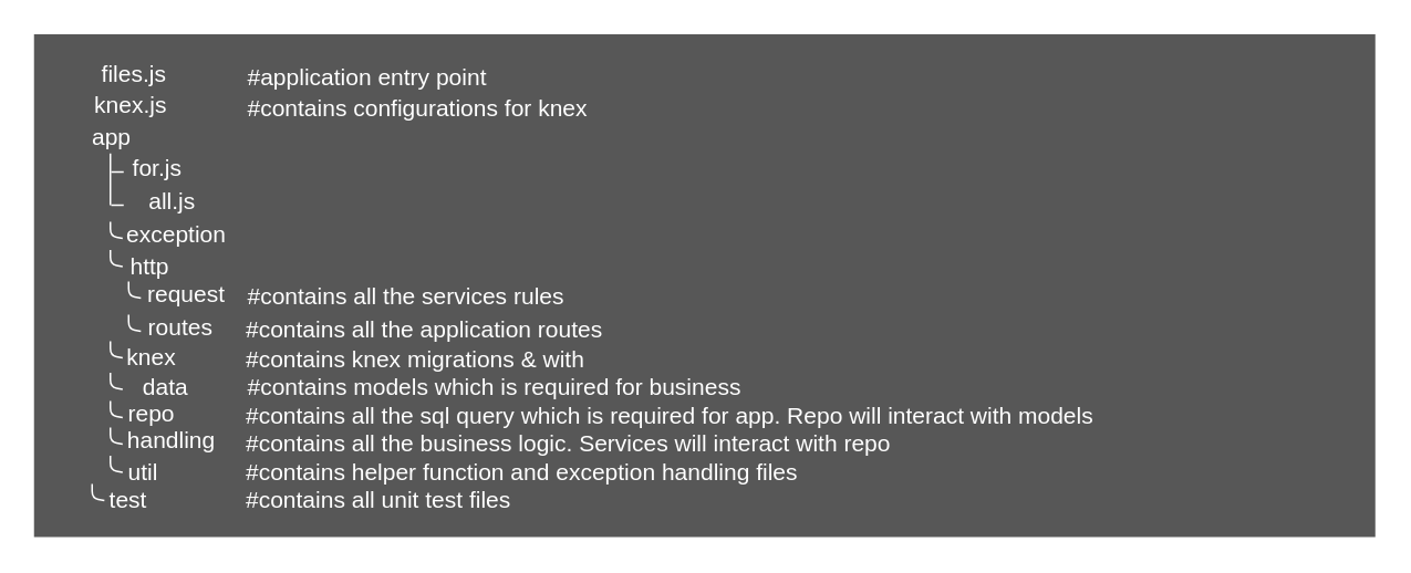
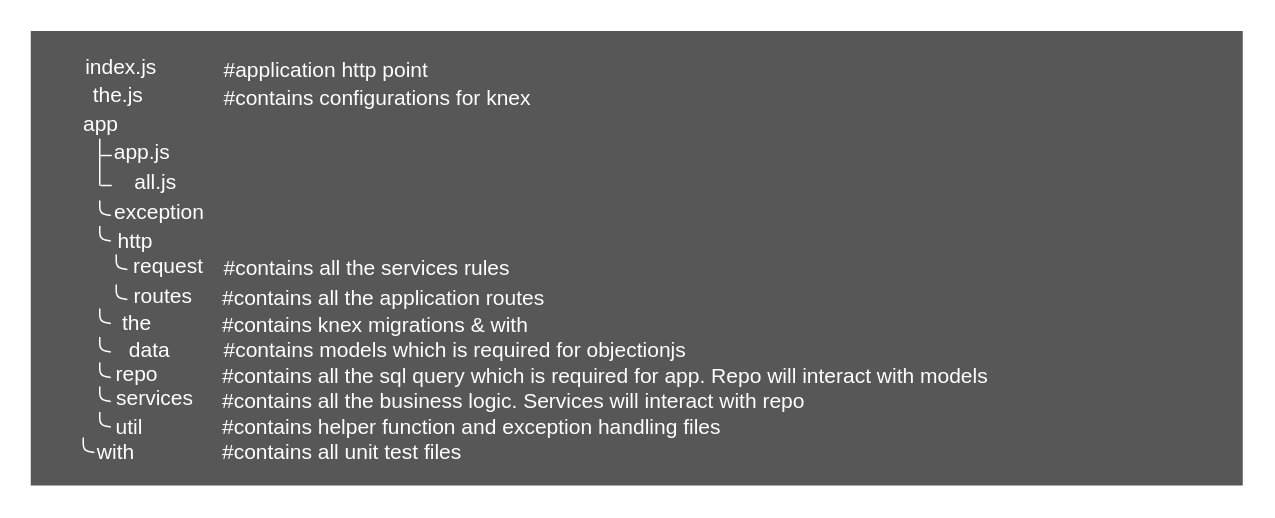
  <mxCell id="0" />
  <mxCell id="1" parent="0" />
  <mxCell id="2" value="" style="rounded=0;whiteSpace=wrap;html=1;fillColor=#575757;fontSize=14;fontColor=#BABABA;strokeColor=none;" vertex="1" parent="1"><mxGeometry x="20" y="20" width="808" height="303" as="geometry" /></mxCell>
  <mxCell id="3" value="&lt;font style=&quot;font-size: 14px;&quot; color=&quot;#FFFFFF&quot;&gt;app&lt;/font&gt;" style="text;html=1;strokeColor=none;fillColor=none;align=center;verticalAlign=middle;whiteSpace=wrap;rounded=0;fontSize=14;" vertex="1" parent="1"><mxGeometry x="47" y="72" width="40" height="20" as="geometry" /></mxCell>
- <mxCell id="4" value="&lt;font style=&quot;font-size: 14px;&quot; color=&quot;#FFFFFF&quot;&gt;files&lt;/font&gt;&lt;font style=&quot;font-size: 14px;&quot; color=&quot;#FFFFFF&quot;&gt;.js&lt;/font&gt;" style="text;html=1;strokeColor=none;fillColor=none;align=center;verticalAlign=middle;whiteSpace=wrap;rounded=0;fontSize=14;" vertex="1" parent="1"><mxGeometry x="54" y="34" width="53" height="20" as="geometry" /></mxCell>
+ <mxCell id="4" value="&lt;font style=&quot;font-size: 14px;&quot; color=&quot;#FFFFFF&quot;&gt;index&lt;/font&gt;&lt;font style=&quot;font-size: 14px;&quot; color=&quot;#FFFFFF&quot;&gt;.js&lt;/font&gt;" style="text;html=1;strokeColor=none;fillColor=none;align=center;verticalAlign=middle;whiteSpace=wrap;rounded=0;fontSize=14;" vertex="1" parent="1"><mxGeometry x="54" y="34" width="53" height="20" as="geometry" /></mxCell>
  <mxCell id="5" value="" style="group;fontSize=14;" vertex="1" connectable="0" parent="1"><mxGeometry x="66" y="127" width="80" height="22" as="geometry" /></mxCell>
  <mxCell id="6" value="" style="endArrow=none;html=1;fontSize=14;strokeColor=#FFFFFF;strokeWidth=1;exitX=-0.009;exitY=0.602;exitDx=0;exitDy=0;exitPerimeter=0;" edge="1" parent="5"><mxGeometry width="50" height="50" relative="1" as="geometry"><mxPoint x="7.395" y="16.047" as="sourcePoint" /><mxPoint y="6" as="targetPoint" /><Array as="points"><mxPoint y="14.5" /></Array></mxGeometry></mxCell>
  <mxCell id="7" value="&lt;font style=&quot;font-size: 14px;&quot; color=&quot;#FFFFFF&quot;&gt;exception&lt;/font&gt;" style="text;html=1;strokeColor=none;fillColor=none;align=center;verticalAlign=middle;whiteSpace=wrap;rounded=0;fontSize=14;" vertex="1" parent="5"><mxGeometry x="8" y="4" width="64" height="20" as="geometry" /></mxCell>
  <mxCell id="8" value="" style="endArrow=none;html=1;strokeColor=#FFFFFF;strokeWidth=1;fontSize=14;exitX=0.06;exitY=0.352;exitDx=0;exitDy=0;exitPerimeter=0;" edge="1" parent="1"><mxGeometry width="50" height="50" relative="1" as="geometry"><mxPoint x="66" y="91.857" as="sourcePoint" /><mxPoint x="66" y="123" as="targetPoint" /></mxGeometry></mxCell>
- <mxCell id="9" value="&lt;font style=&quot;font-size: 14px;&quot; color=&quot;#FFFFFF&quot;&gt;for.js&lt;/font&gt;" style="text;html=1;strokeColor=none;fillColor=none;align=center;verticalAlign=middle;whiteSpace=wrap;rounded=0;fontSize=14;" vertex="1" parent="1"><mxGeometry x="68" y="91" width="53" height="20" as="geometry" /></mxCell>
- <mxCell id="10" value="&lt;font style=&quot;font-size: 14px;&quot; color=&quot;#FFFFFF&quot;&gt;knex&lt;/font&gt;&lt;font style=&quot;font-size: 14px;&quot; color=&quot;#FFFFFF&quot;&gt;.js&lt;/font&gt;" style="text;html=1;strokeColor=none;fillColor=none;align=center;verticalAlign=middle;whiteSpace=wrap;rounded=0;fontSize=14;" vertex="1" parent="1"><mxGeometry x="52" y="53" width="53" height="20" as="geometry" /></mxCell>
+ <mxCell id="9" value="&lt;font style=&quot;font-size: 14px;&quot; color=&quot;#FFFFFF&quot;&gt;app.js&lt;/font&gt;" style="text;html=1;strokeColor=none;fillColor=none;align=center;verticalAlign=middle;whiteSpace=wrap;rounded=0;fontSize=14;" vertex="1" parent="1"><mxGeometry x="68" y="91" width="53" height="20" as="geometry" /></mxCell>
+ <mxCell id="10" value="&lt;font style=&quot;font-size: 14px;&quot; color=&quot;#FFFFFF&quot;&gt;the&lt;/font&gt;&lt;font style=&quot;font-size: 14px;&quot; color=&quot;#FFFFFF&quot;&gt;.js&lt;/font&gt;" style="text;html=1;strokeColor=none;fillColor=none;align=center;verticalAlign=middle;whiteSpace=wrap;rounded=0;fontSize=14;" vertex="1" parent="1"><mxGeometry x="52" y="53" width="53" height="20" as="geometry" /></mxCell>
  <mxCell id="11" value="&lt;font style=&quot;font-size: 14px;&quot; color=&quot;#FFFFFF&quot;&gt;all.js&lt;/font&gt;" style="text;html=1;strokeColor=none;fillColor=none;align=center;verticalAlign=middle;whiteSpace=wrap;rounded=0;fontSize=14;" vertex="1" parent="1"><mxGeometry x="77" y="111" width="53" height="20" as="geometry" /></mxCell>
  <mxCell id="12" value="" style="endArrow=none;html=1;strokeColor=#FFFFFF;strokeWidth=1;fontSize=14;" edge="1" parent="1"><mxGeometry width="50" height="50" relative="1" as="geometry"><mxPoint x="66.5" y="103" as="sourcePoint" /><mxPoint x="74" y="103" as="targetPoint" /></mxGeometry></mxCell>
  <mxCell id="13" value="" style="endArrow=none;html=1;strokeColor=#FFFFFF;strokeWidth=1;fontSize=14;" edge="1" parent="1"><mxGeometry width="50" height="50" relative="1" as="geometry"><mxPoint x="66.5" y="123" as="sourcePoint" /><mxPoint x="74" y="123" as="targetPoint" /></mxGeometry></mxCell>
  <mxCell id="14" value="&lt;font style=&quot;font-size: 14px;&quot; color=&quot;#FFFFFF&quot;&gt;http&lt;/font&gt;" style="text;html=1;strokeColor=none;fillColor=none;align=center;verticalAlign=middle;whiteSpace=wrap;rounded=0;fontSize=14;" vertex="1" parent="1"><mxGeometry x="74" y="150" width="32" height="20" as="geometry" /></mxCell>
  <mxCell id="15" value="" style="endArrow=none;html=1;fontSize=14;strokeColor=#FFFFFF;strokeWidth=1;exitX=-0.009;exitY=0.602;exitDx=0;exitDy=0;exitPerimeter=0;" edge="1" parent="1"><mxGeometry width="50" height="50" relative="1" as="geometry"><mxPoint x="73.395" y="160.047" as="sourcePoint" /><mxPoint x="66" y="150" as="targetPoint" /><Array as="points"><mxPoint x="66" y="158.5" /></Array></mxGeometry></mxCell>
  <mxCell id="16" value="&lt;font style=&quot;font-size: 14px;&quot; color=&quot;#FFFFFF&quot;&gt;request&lt;/font&gt;" style="text;html=1;strokeColor=none;fillColor=none;align=center;verticalAlign=middle;whiteSpace=wrap;rounded=0;fontSize=14;" vertex="1" parent="1"><mxGeometry x="84" y="167" width="56" height="20" as="geometry" /></mxCell>
  <mxCell id="17" value="" style="endArrow=none;html=1;fontSize=14;strokeColor=#FFFFFF;strokeWidth=1;exitX=-0.009;exitY=0.602;exitDx=0;exitDy=0;exitPerimeter=0;" edge="1" parent="1"><mxGeometry width="50" height="50" relative="1" as="geometry"><mxPoint x="84.395" y="179.047" as="sourcePoint" /><mxPoint x="77" y="169" as="targetPoint" /><Array as="points"><mxPoint x="77" y="177.5" /></Array></mxGeometry></mxCell>
  <mxCell id="18" value="&lt;font style=&quot;font-size: 14px;&quot; color=&quot;#FFFFFF&quot;&gt;routes&lt;/font&gt;" style="text;html=1;strokeColor=none;fillColor=none;align=center;verticalAlign=middle;whiteSpace=wrap;rounded=0;fontSize=14;" vertex="1" parent="1"><mxGeometry x="84" y="187" width="49" height="20" as="geometry" /></mxCell>
  <mxCell id="19" value="" style="endArrow=none;html=1;fontSize=14;strokeColor=#FFFFFF;strokeWidth=1;exitX=-0.009;exitY=0.602;exitDx=0;exitDy=0;exitPerimeter=0;" edge="1" parent="1"><mxGeometry width="50" height="50" relative="1" as="geometry"><mxPoint x="84.395" y="199.047" as="sourcePoint" /><mxPoint x="77" y="189" as="targetPoint" /><Array as="points"><mxPoint x="77" y="197.5" /></Array></mxGeometry></mxCell>
- <mxCell id="20" value="&lt;font style=&quot;font-size: 14px;&quot; color=&quot;#FFFFFF&quot;&gt;knex&lt;/font&gt;" style="text;html=1;strokeColor=none;fillColor=none;align=center;verticalAlign=middle;whiteSpace=wrap;rounded=0;fontSize=14;" vertex="1" parent="1"><mxGeometry x="75" y="205" width="32" height="20" as="geometry" /></mxCell>
+ <mxCell id="20" value="&lt;font style=&quot;font-size: 14px;&quot; color=&quot;#FFFFFF&quot;&gt;the&lt;/font&gt;" style="text;html=1;strokeColor=none;fillColor=none;align=center;verticalAlign=middle;whiteSpace=wrap;rounded=0;fontSize=14;" vertex="1" parent="1"><mxGeometry x="75" y="205" width="32" height="20" as="geometry" /></mxCell>
  <mxCell id="21" value="" style="endArrow=none;html=1;fontSize=14;strokeColor=#FFFFFF;strokeWidth=1;exitX=-0.009;exitY=0.602;exitDx=0;exitDy=0;exitPerimeter=0;" edge="1" parent="1"><mxGeometry width="50" height="50" relative="1" as="geometry"><mxPoint x="73.395" y="215.047" as="sourcePoint" /><mxPoint x="66" y="205" as="targetPoint" /><Array as="points"><mxPoint x="66" y="213.5" /></Array></mxGeometry></mxCell>
  <mxCell id="22" value="&lt;font style=&quot;font-size: 14px;&quot; color=&quot;#FFFFFF&quot;&gt;data&lt;/font&gt;" style="text;html=1;strokeColor=none;fillColor=none;align=center;verticalAlign=middle;whiteSpace=wrap;rounded=0;fontSize=14;" vertex="1" parent="1"><mxGeometry x="76" y="223" width="47" height="20" as="geometry" /></mxCell>
  <mxCell id="23" value="" style="endArrow=none;html=1;fontSize=14;strokeColor=#FFFFFF;strokeWidth=1;exitX=-0.009;exitY=0.602;exitDx=0;exitDy=0;exitPerimeter=0;" edge="1" parent="1"><mxGeometry width="50" height="50" relative="1" as="geometry"><mxPoint x="73.395" y="234.047" as="sourcePoint" /><mxPoint x="66" y="224" as="targetPoint" /><Array as="points"><mxPoint x="66" y="232.5" /></Array></mxGeometry></mxCell>
  <mxCell id="24" value="&lt;font style=&quot;font-size: 14px;&quot; color=&quot;#FFFFFF&quot;&gt;repo&lt;/font&gt;" style="text;html=1;strokeColor=none;fillColor=none;align=center;verticalAlign=middle;whiteSpace=wrap;rounded=0;fontSize=14;" vertex="1" parent="1"><mxGeometry x="75" y="239" width="32" height="20" as="geometry" /></mxCell>
  <mxCell id="25" value="" style="endArrow=none;html=1;fontSize=14;strokeColor=#FFFFFF;strokeWidth=1;exitX=-0.009;exitY=0.602;exitDx=0;exitDy=0;exitPerimeter=0;" edge="1" parent="1"><mxGeometry width="50" height="50" relative="1" as="geometry"><mxPoint x="73.395" y="251.047" as="sourcePoint" /><mxPoint x="66" y="241" as="targetPoint" /><Array as="points"><mxPoint x="66" y="249.5" /></Array></mxGeometry></mxCell>
- <mxCell id="26" value="&lt;font style=&quot;font-size: 14px;&quot; color=&quot;#FFFFFF&quot;&gt;handling&lt;/font&gt;" style="text;html=1;strokeColor=none;fillColor=none;align=center;verticalAlign=middle;whiteSpace=wrap;rounded=0;fontSize=14;" vertex="1" parent="1"><mxGeometry x="75" y="255" width="56" height="20" as="geometry" /></mxCell>
+ <mxCell id="26" value="&lt;font style=&quot;font-size: 14px;&quot; color=&quot;#FFFFFF&quot;&gt;services&lt;/font&gt;" style="text;html=1;strokeColor=none;fillColor=none;align=center;verticalAlign=middle;whiteSpace=wrap;rounded=0;fontSize=14;" vertex="1" parent="1"><mxGeometry x="75" y="255" width="56" height="20" as="geometry" /></mxCell>
  <mxCell id="27" value="" style="endArrow=none;html=1;fontSize=14;strokeColor=#FFFFFF;strokeWidth=1;exitX=-0.009;exitY=0.602;exitDx=0;exitDy=0;exitPerimeter=0;" edge="1" parent="1"><mxGeometry width="50" height="50" relative="1" as="geometry"><mxPoint x="73.395" y="267.047" as="sourcePoint" /><mxPoint x="66" y="257" as="targetPoint" /><Array as="points"><mxPoint x="66" y="265.5" /></Array></mxGeometry></mxCell>
  <mxCell id="28" value="&lt;font style=&quot;font-size: 14px;&quot; color=&quot;#FFFFFF&quot;&gt;util&lt;/font&gt;" style="text;html=1;strokeColor=none;fillColor=none;align=center;verticalAlign=middle;whiteSpace=wrap;rounded=0;fontSize=14;" vertex="1" parent="1"><mxGeometry x="75" y="274" width="22" height="20" as="geometry" /></mxCell>
  <mxCell id="29" value="" style="endArrow=none;html=1;fontSize=14;strokeColor=#FFFFFF;strokeWidth=1;exitX=-0.009;exitY=0.602;exitDx=0;exitDy=0;exitPerimeter=0;" edge="1" parent="1"><mxGeometry width="50" height="50" relative="1" as="geometry"><mxPoint x="73.395" y="284.047" as="sourcePoint" /><mxPoint x="66" y="274" as="targetPoint" /><Array as="points"><mxPoint x="66" y="282.5" /></Array></mxGeometry></mxCell>
- <mxCell id="30" value="&lt;div style=&quot;font-size: 14px;&quot; align=&quot;left&quot;&gt;#application entry point&lt;br style=&quot;font-size: 14px;&quot;&gt;&lt;/div&gt;" style="text;html=1;strokeColor=none;fillColor=none;align=left;verticalAlign=middle;whiteSpace=wrap;rounded=0;fontSize=14;fontColor=#FFFFFF;" vertex="1" parent="1"><mxGeometry x="147" y="36" width="190" height="20" as="geometry" /></mxCell>
+ <mxCell id="30" value="&lt;div style=&quot;font-size: 14px;&quot; align=&quot;left&quot;&gt;#application http point&lt;br style=&quot;font-size: 14px;&quot;&gt;&lt;/div&gt;" style="text;html=1;strokeColor=none;fillColor=none;align=left;verticalAlign=middle;whiteSpace=wrap;rounded=0;fontSize=14;fontColor=#FFFFFF;" vertex="1" parent="1"><mxGeometry x="147" y="36" width="190" height="20" as="geometry" /></mxCell>
  <mxCell id="31" value="&lt;div style=&quot;font-size: 14px;&quot; align=&quot;left&quot;&gt;#contains configurations for knex&lt;br style=&quot;font-size: 14px;&quot;&gt;&lt;/div&gt;" style="text;html=1;strokeColor=none;fillColor=none;align=left;verticalAlign=middle;whiteSpace=wrap;rounded=0;fontSize=14;fontColor=#FFFFFF;" vertex="1" parent="1"><mxGeometry x="147" y="55" width="263" height="20" as="geometry" /></mxCell>
  <mxCell id="32" value="#contains all the services rules" style="text;html=1;strokeColor=none;fillColor=none;align=left;verticalAlign=middle;whiteSpace=wrap;rounded=0;fontSize=14;fontColor=#FFFFFF;" vertex="1" parent="1"><mxGeometry x="147" y="168" width="375" height="20" as="geometry" /></mxCell>
  <mxCell id="33" value="#contains all the application routes" style="text;html=1;strokeColor=none;fillColor=none;align=left;verticalAlign=middle;whiteSpace=wrap;rounded=0;fontSize=14;fontColor=#FFFFFF;" vertex="1" parent="1"><mxGeometry x="146" y="188" width="378" height="20" as="geometry" /></mxCell>
  <mxCell id="34" value="#contains knex migrations &amp;amp; with" style="text;html=1;strokeColor=none;fillColor=none;align=left;verticalAlign=middle;whiteSpace=wrap;rounded=0;fontSize=14;fontColor=#FFFFFF;" vertex="1" parent="1"><mxGeometry x="146" y="206" width="351" height="20" as="geometry" /></mxCell>
- <mxCell id="35" value="#contains models which is required for business" style="text;html=1;strokeColor=none;fillColor=none;align=left;verticalAlign=middle;whiteSpace=wrap;rounded=0;fontSize=14;fontColor=#FFFFFF;" vertex="1" parent="1"><mxGeometry x="147" y="223" width="461" height="20" as="geometry" /></mxCell>
+ <mxCell id="35" value="#contains models which is required for objectionjs" style="text;html=1;strokeColor=none;fillColor=none;align=left;verticalAlign=middle;whiteSpace=wrap;rounded=0;fontSize=14;fontColor=#FFFFFF;" vertex="1" parent="1"><mxGeometry x="147" y="223" width="461" height="20" as="geometry" /></mxCell>
  <mxCell id="36" value="#contains all the sql query which is required for app. Repo will interact with models" style="text;html=1;strokeColor=none;fillColor=none;align=left;verticalAlign=middle;whiteSpace=wrap;rounded=0;fontSize=14;fontColor=#FFFFFF;" vertex="1" parent="1"><mxGeometry x="146" y="240" width="602" height="20" as="geometry" /></mxCell>
  <mxCell id="37" value="#contains all the business logic. Services will interact with repo" style="text;html=1;strokeColor=none;fillColor=none;align=left;verticalAlign=middle;whiteSpace=wrap;rounded=0;fontSize=14;fontColor=#FFFFFF;" vertex="1" parent="1"><mxGeometry x="146" y="257" width="484" height="20" as="geometry" /></mxCell>
  <mxCell id="38" value="#contains helper function and exception handling files&amp;nbsp; " style="text;html=1;strokeColor=none;fillColor=none;align=left;verticalAlign=middle;whiteSpace=wrap;rounded=0;fontSize=14;fontColor=#FFFFFF;" vertex="1" parent="1"><mxGeometry x="146" y="274" width="457" height="20" as="geometry" /></mxCell>
- <mxCell id="39" value="&lt;font color=&quot;#FFFFFF&quot;&gt;test&lt;/font&gt;" style="text;html=1;strokeColor=none;fillColor=none;align=center;verticalAlign=middle;whiteSpace=wrap;rounded=0;fontSize=14;" vertex="1" parent="1"><mxGeometry x="66" y="291" width="22" height="20" as="geometry" /></mxCell>
+ <mxCell id="39" value="&lt;font color=&quot;#FFFFFF&quot;&gt;with&lt;/font&gt;" style="text;html=1;strokeColor=none;fillColor=none;align=center;verticalAlign=middle;whiteSpace=wrap;rounded=0;fontSize=14;" vertex="1" parent="1"><mxGeometry x="66" y="291" width="22" height="20" as="geometry" /></mxCell>
  <mxCell id="40" value="" style="endArrow=none;html=1;fontSize=14;strokeColor=#FFFFFF;strokeWidth=1;exitX=-0.009;exitY=0.602;exitDx=0;exitDy=0;exitPerimeter=0;" edge="1" parent="1"><mxGeometry width="50" height="50" relative="1" as="geometry"><mxPoint x="62.395" y="301.047" as="sourcePoint" /><mxPoint x="55" y="291" as="targetPoint" /><Array as="points"><mxPoint x="55" y="299.5" /></Array></mxGeometry></mxCell>
  <mxCell id="41" value="#contains all unit test files" style="text;html=1;strokeColor=none;fillColor=none;align=left;verticalAlign=middle;whiteSpace=wrap;rounded=0;fontSize=14;fontColor=#FFFFFF;" vertex="1" parent="1"><mxGeometry x="146" y="291" width="446" height="20" as="geometry" /></mxCell>
